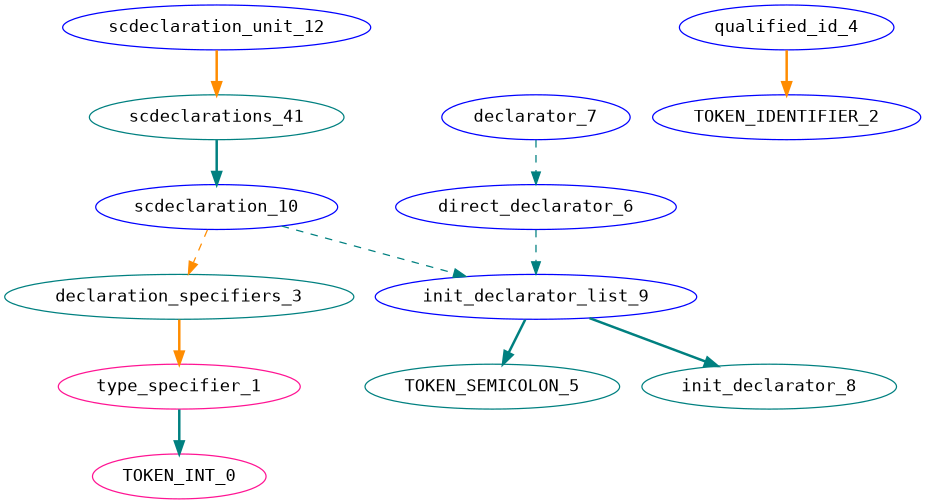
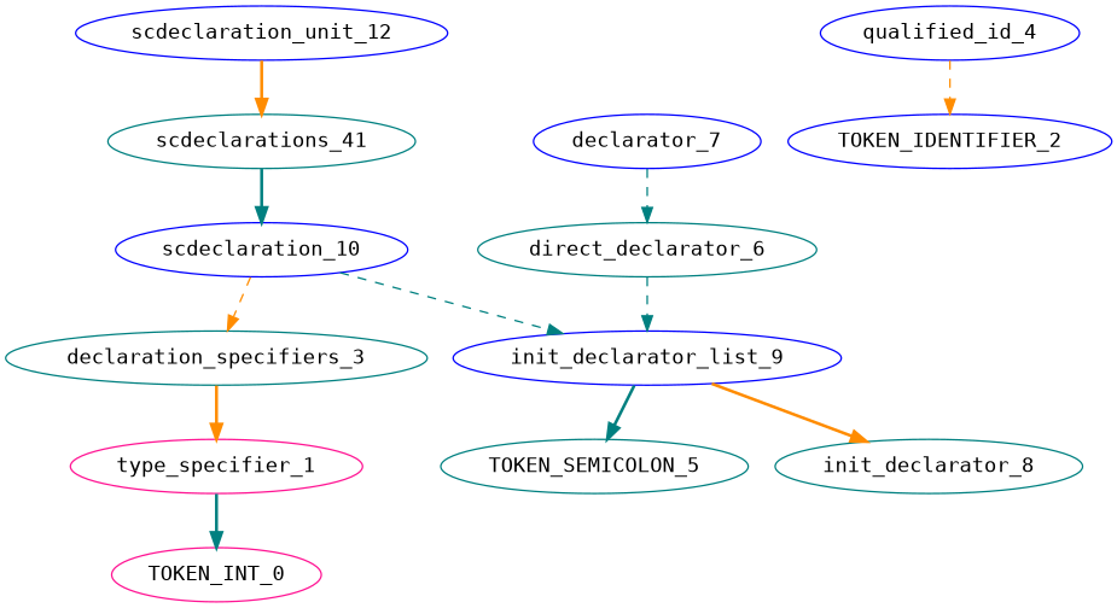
  digraph {
    fontname="DejaVu Sans Mono"
    node [color=blue fontname="DejaVu Sans Mono"]
    edge [color=teal fontname="DejaVu Sans Mono" style=bold]
    scdeclaration_unit_12
    n2 [color=teal label=scdeclarations_41]
    scdeclaration_10
    declaration_specifiers_3 [color=teal]
    init_declarator_list_9
    type_specifier_1 [color=deeppink]
    TOKEN_SEMICOLON_5 [color=teal]
    init_declarator_8 [color=teal]
    TOKEN_INT_0 [color=deeppink]
    declarator_7
-   direct_declarator_6
+   direct_declarator_6 [color=teal]
    qualified_id_4
    TOKEN_IDENTIFIER_2
    scdeclaration_unit_12 -> n2 [color=darkorange]
    n2 -> scdeclaration_10
    scdeclaration_10 -> declaration_specifiers_3 [color=darkorange style=dashed]
    scdeclaration_10 -> init_declarator_list_9 [style=dashed]
    declaration_specifiers_3 -> type_specifier_1 [color=darkorange]
    init_declarator_list_9 -> TOKEN_SEMICOLON_5
-   init_declarator_list_9 -> init_declarator_8
+   init_declarator_list_9 -> init_declarator_8 [color=darkorange]
    type_specifier_1 -> TOKEN_INT_0
    declarator_7 -> direct_declarator_6 [style=dashed]
    direct_declarator_6 -> init_declarator_list_9 [style=dashed]
-   qualified_id_4 -> TOKEN_IDENTIFIER_2 [color=darkorange]
+   qualified_id_4 -> TOKEN_IDENTIFIER_2 [color=darkorange style=dashed]
  }
